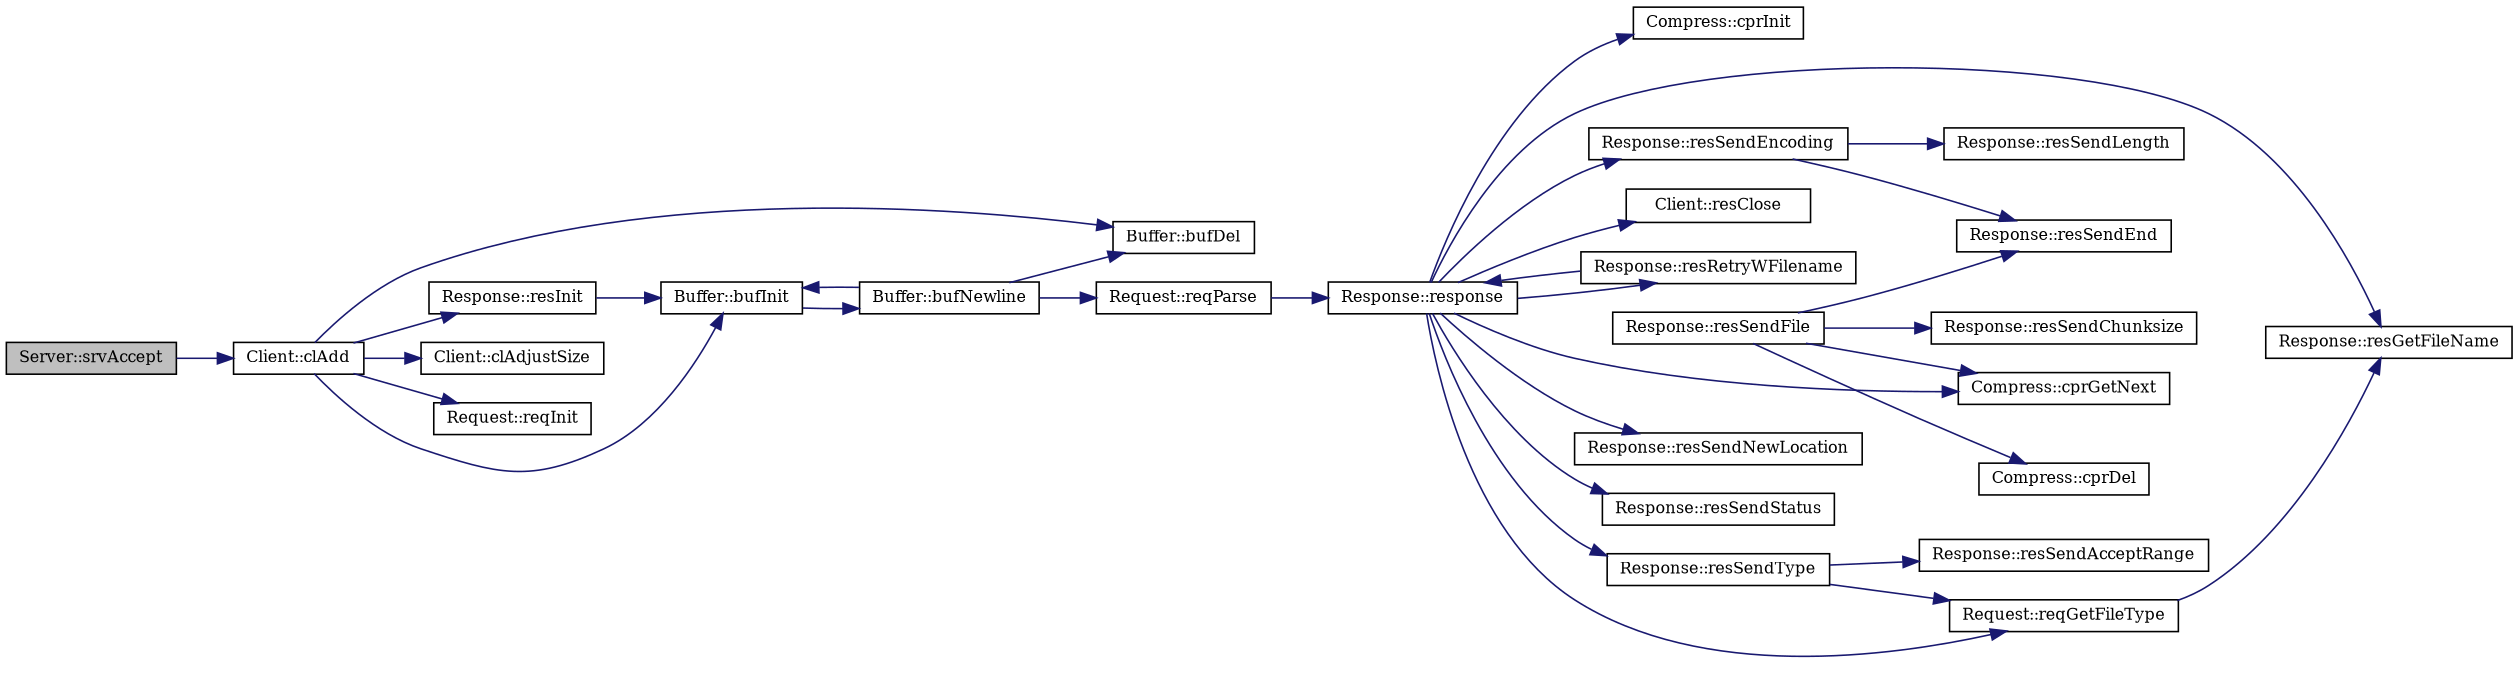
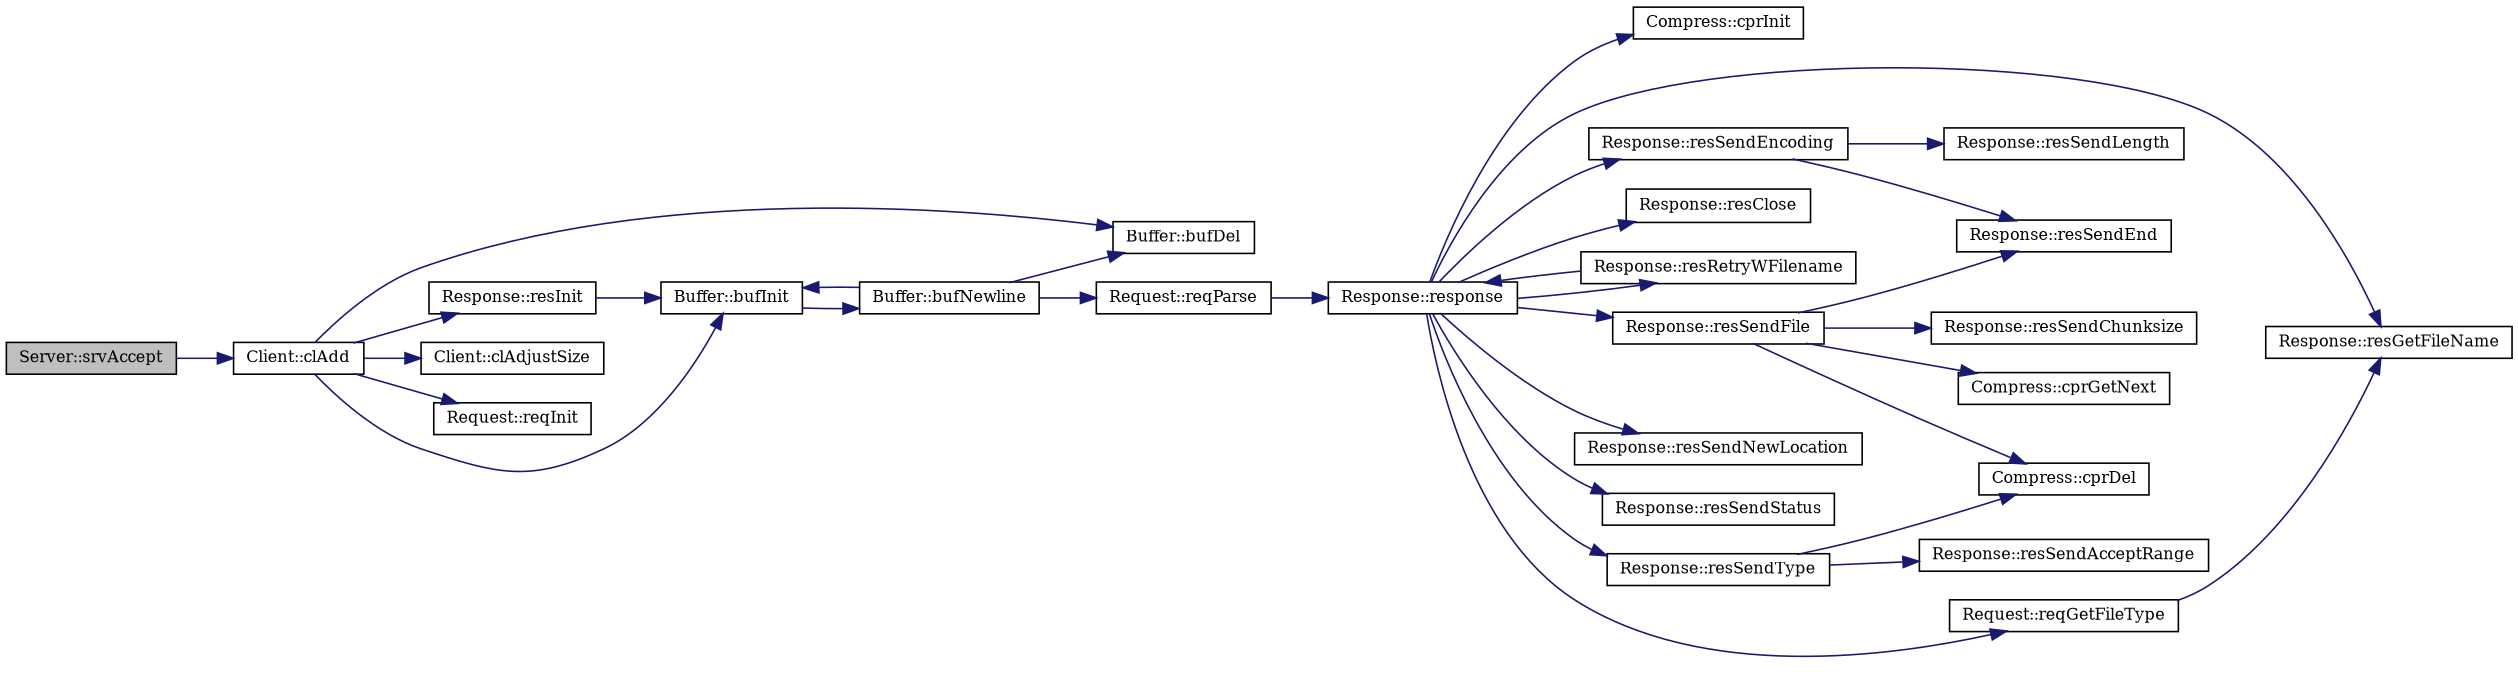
  digraph {
    fontname="DejaVu Serif"
    rankdir=LR
    node [color=black fontname="DejaVu Serif" fontsize=10 shape=record]
    edge [color=midnightblue fontname="DejaVu Serif" fontsize=10 labelfontname=FreeSans labelfontsize=10 style=solid]
    n1 [fillcolor=grey75 fontcolor=black height=0.2 label="Server::srvAccept" style=filled width=0.4]
    n2 [height=0.2 label="Client::clAdd" width=0.4]
    n3 [height=0.2 label="Buffer::bufDel" width=0.4]
    n4 [height=0.2 label="Buffer::bufInit" width=0.4]
    n5 [height=0.2 label="Client::clAdjustSize" width=0.4]
    n6 [height=0.2 label="Request::reqInit" width=0.4]
    n7 [height=0.2 label="Response::resInit" width=0.4]
    n8 [height=0.2 label="Buffer::bufNewline" width=0.4]
    n9 [height=0.2 label="Request::reqParse" width=0.4]
    n10 [height=0.2 label="Response::response" width=0.4]
    n11 [height=0.2 label="Compress::cprInit" width=0.4]
    n12 [height=0.2 label="Request::reqGetFileType" width=0.4]
    n13 [height=0.2 label="Response::resGetFileName" width=0.4]
-   n14 [height=0.2 label="Client::resClose" width=0.4]
+   n14 [height=0.2 label="Response::resClose" width=0.4]
    n15 [height=0.2 label="Response::resRetryWFilename" width=0.4]
    n16 [height=0.2 label="Response::resSendEncoding" width=0.4]
    n17 [height=0.2 label="Response::resSendFile" width=0.4]
    n18 [height=0.2 label="Response::resSendNewLocation" width=0.4]
    n19 [height=0.2 label="Response::resSendStatus" width=0.4]
    n20 [height=0.2 label="Response::resSendType" width=0.4]
    n21 [height=0.2 label="Response::resSendEnd" width=0.4]
    n22 [height=0.2 label="Response::resSendLength" width=0.4]
    n23 [height=0.2 label="Compress::cprDel" width=0.4]
    n24 [height=0.2 label="Compress::cprGetNext" width=0.4]
    n25 [height=0.2 label="Response::resSendChunksize" width=0.4]
    n26 [height=0.2 label="Response::resSendAcceptRange" width=0.4]
    n1 -> n2
    n2 -> n3
    n2 -> n4
    n2 -> n5
    n2 -> n6
    n2 -> n7
    n4 -> n8
    n7 -> n4
    n8 -> n3
    n8 -> n4
    n8 -> n9
    n9 -> n10
    n10 -> n11
    n10 -> n12
    n10 -> n13
    n10 -> n14
    n10 -> n15
    n10 -> n16
-   n10 -> n24
+   n10 -> n17
    n10 -> n18
    n10 -> n19
    n10 -> n20
    n12 -> n13
    n15 -> n10
    n16 -> n21
    n16 -> n22
    n17 -> n21
    n17 -> n23
    n17 -> n24
    n17 -> n25
-   n20 -> n12
+   n20 -> n23
    n20 -> n26
  }
